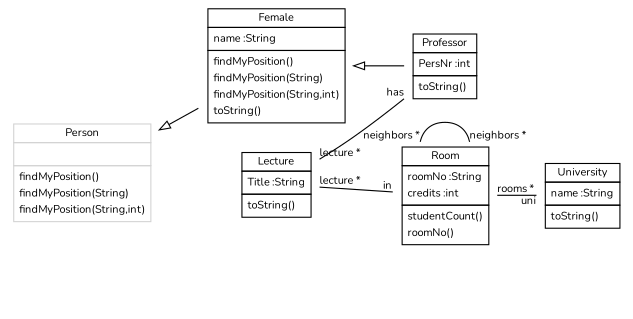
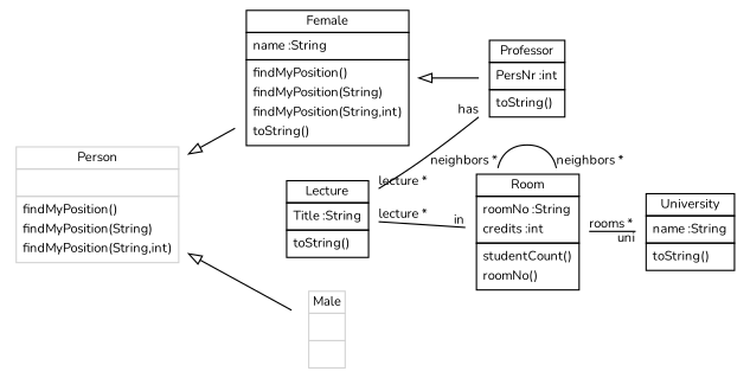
  digraph {
    fontname=Nunito
    rankdir=LR
    node [fontname=Nunito fontsize=10 shape=none]
    edge [fontname=Nunito fontsize=10 arrowhead=none]
    n1 [label=<<table border='0' cellborder='1' cellspacing='0'> <tr> <td HREF="../examples/org/sdmlib/examples/studyrightextends/Female.java">Female</td> </tr> <tr><td><table border='0' cellborder='0' cellspacing='0'> <tr><td align='left'>name :String</td></tr>  </table></td></tr> <tr><td><table border='0' cellborder='0' cellspacing='0'> <tr><td align='left'>findMyPosition()</td></tr> <tr><td align='left'>findMyPosition(String)</td></tr> <tr><td align='left'>findMyPosition(String,int)</td></tr> <tr><td align='left'>toString()</td></tr>  </table></td></tr> </table>>]
    n2 [label=<<table border='0' cellborder='1' cellspacing='0'> <tr> <td HREF="../examples/org/sdmlib/examples/studyrightextends/Professor.java">Professor</td> </tr> <tr><td><table border='0' cellborder='0' cellspacing='0'> <tr><td align='left'>PersNr :int</td></tr>  </table></td></tr> <tr><td><table border='0' cellborder='0' cellspacing='0'> <tr><td align='left'>toString()</td></tr>  </table></td></tr> </table>>]
    n3 [label=<<table border='0' cellborder='1' cellspacing='0'> <tr> <td HREF="../examples/org/sdmlib/examples/studyrightextends/Lecture.java">Lecture</td> </tr> <tr><td><table border='0' cellborder='0' cellspacing='0'> <tr><td align='left'>Title :String</td></tr>  </table></td></tr> <tr><td><table border='0' cellborder='0' cellspacing='0'> <tr><td align='left'>toString()</td></tr>  </table></td></tr> </table>>]
    n4 [label=<<table border='0' cellborder='1' cellspacing='0'> <tr> <td HREF="../examples/org/sdmlib/examples/studyrightextends/Room.java">Room</td> </tr> <tr><td><table border='0' cellborder='0' cellspacing='0'> <tr><td align='left'>roomNo :String</td></tr> <tr><td align='left'>credits :int</td></tr>  </table></td></tr> <tr><td><table border='0' cellborder='0' cellspacing='0'> <tr><td align='left'>studentCount()</td></tr> <tr><td align='left'>roomNo()</td></tr>  </table></td></tr> </table>>]
    n5 [label=<<table border='0' cellborder='1' cellspacing='0'> <tr> <td HREF="../examples/org/sdmlib/examples/studyrightextends/University.java">University</td> </tr> <tr><td><table border='0' cellborder='0' cellspacing='0'> <tr><td align='left'>name :String</td></tr>  </table></td></tr> <tr><td><table border='0' cellborder='0' cellspacing='0'> <tr><td align='left'>toString()</td></tr>  </table></td></tr> </table>>]
+   n6 [label=<<table color='lightgrey' border='0' cellborder='1' cellspacing='0'> <tr> <td HREF="../examples/org/sdmlib/examples/studyrightextends/Male.java">Male</td> </tr> <tr><td><table border='0' cellborder='0' cellspacing='0'> <tr><td> </td></tr> </table></td></tr> <tr><td><table border='0' cellborder='0' cellspacing='0'> <tr><td> </td></tr> </table></td></tr> </table>>]
    n7 [label=<<table color='lightgrey' border='0' cellborder='1' cellspacing='0'> <tr> <td HREF="../examples/org/sdmlib/examples/studyrightextends/Person.java">Person</td> </tr> <tr><td><table border='0' cellborder='0' cellspacing='0'> <tr><td> </td></tr> </table></td></tr> <tr><td><table border='0' cellborder='0' cellspacing='0'> <tr><td align='left'>findMyPosition()</td></tr> <tr><td align='left'>findMyPosition(String)</td></tr> <tr><td align='left'>findMyPosition(String,int)</td></tr>  </table></td></tr> </table>>]
    n1 -> n2 [arrowtail=empty dir=back arrowhead=""]
    n3 -> n2 [headlabel=has taillabel="lecture *"]
    n3 -> n4 [headlabel=in taillabel="lecture *"]
    n4 -> n4 [headlabel="neighbors *" taillabel="neighbors *"]
    n4 -> n5 [headlabel=uni taillabel="rooms *"]
    n7 -> n1 [arrowtail=empty dir=back arrowhead=""]
+   n7 -> n6 [arrowtail=empty dir=back arrowhead=""]
  }
